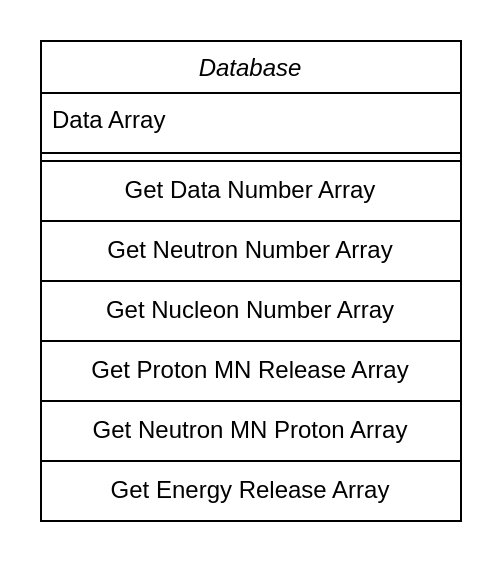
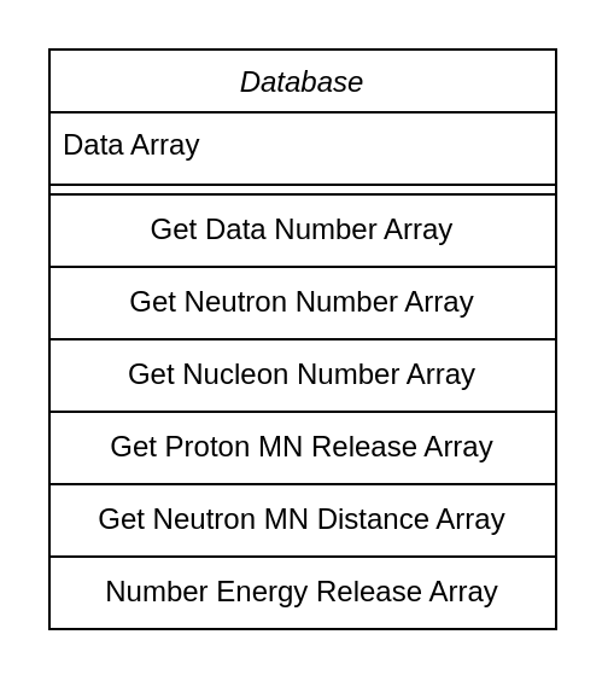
  <mxCell id="0" />
  <mxCell id="1" parent="0" />
  <mxCell id="2" value="Database" style="swimlane;fontStyle=2;align=center;verticalAlign=top;childLayout=stackLayout;horizontal=1;startSize=26;horizontalStack=0;resizeParent=1;resizeLast=0;collapsible=1;marginBottom=0;rounded=0;shadow=0;strokeWidth=1;" parent="1" vertex="1"><mxGeometry x="20" y="20" width="210" height="240" as="geometry"><mxRectangle x="230" y="140" width="160" height="26" as="alternateBounds" /></mxGeometry></mxCell>
  <mxCell id="3" value="Data Array" style="text;align=left;verticalAlign=top;spacingLeft=4;spacingRight=4;overflow=hidden;rotatable=0;points=[[0,0.5],[1,0.5]];portConstraint=eastwest;" parent="2" vertex="1"><mxGeometry y="26" width="210" height="26" as="geometry" /></mxCell>
  <mxCell id="4" value="" style="line;html=1;strokeWidth=1;align=left;verticalAlign=middle;spacingTop=-1;spacingLeft=3;spacingRight=3;rotatable=0;labelPosition=right;points=[];portConstraint=eastwest;fontStyle=1;fillColor=#000000;" parent="2" vertex="1"><mxGeometry y="52" width="210" height="8" as="geometry" /></mxCell>
  <mxCell id="5" value="Get Data Number Array" style="rounded=0;whiteSpace=wrap;html=1;fillColor=none;" vertex="1" parent="2"><mxGeometry y="60" width="210" height="30" as="geometry" /></mxCell>
  <mxCell id="6" value="Get Neutron Number Array" style="rounded=0;whiteSpace=wrap;html=1;fillColor=none;" vertex="1" parent="2"><mxGeometry y="90" width="210" height="30" as="geometry" /></mxCell>
  <mxCell id="7" value="Get Nucleon Number Array" style="rounded=0;whiteSpace=wrap;html=1;fillColor=none;" vertex="1" parent="2"><mxGeometry y="120" width="210" height="30" as="geometry" /></mxCell>
  <mxCell id="8" value="Get Proton MN Release Array" style="rounded=0;whiteSpace=wrap;html=1;fillColor=none;" vertex="1" parent="2"><mxGeometry y="150" width="210" height="30" as="geometry" /></mxCell>
- <mxCell id="9" value="Get Neutron MN Proton Array" style="rounded=0;whiteSpace=wrap;html=1;fillColor=none;" vertex="1" parent="2"><mxGeometry y="180" width="210" height="30" as="geometry" /></mxCell>
- <mxCell id="10" value="Get Energy Release Array" style="rounded=0;whiteSpace=wrap;html=1;fillColor=none;" vertex="1" parent="2"><mxGeometry y="210" width="210" height="30" as="geometry" /></mxCell>
+ <mxCell id="9" value="Get Neutron MN Distance Array" style="rounded=0;whiteSpace=wrap;html=1;fillColor=none;" vertex="1" parent="2"><mxGeometry y="180" width="210" height="30" as="geometry" /></mxCell>
+ <mxCell id="10" value="Number Energy Release Array" style="rounded=0;whiteSpace=wrap;html=1;fillColor=none;" vertex="1" parent="2"><mxGeometry y="210" width="210" height="30" as="geometry" /></mxCell>
